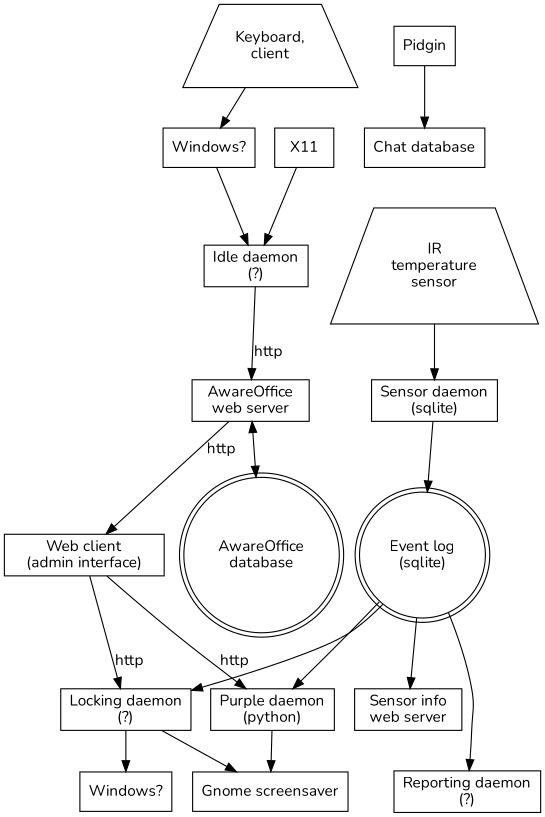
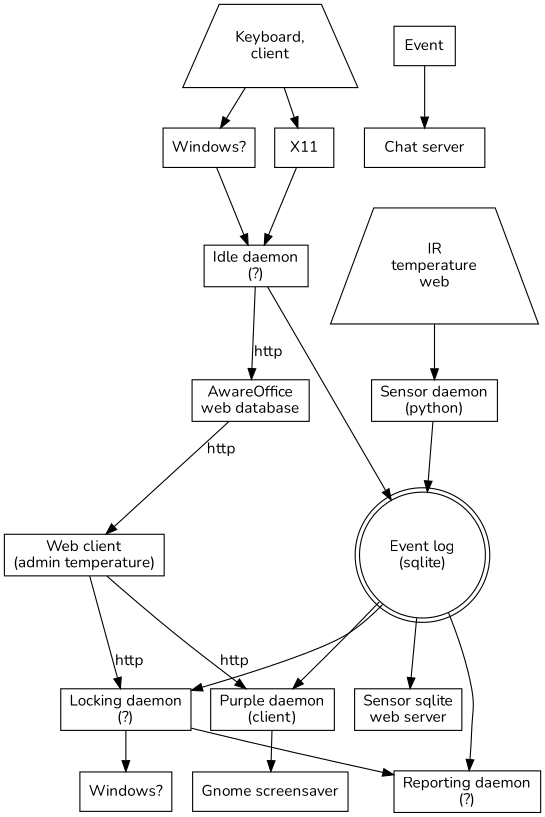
  digraph {
    fontname=Nunito
    rankdir=TB
    node [fontname=Nunito shape=box]
    edge [fontname=Nunito]
    n1 [label="Event log\n(sqlite)" shape=doublecircle]
-   n2 [label="Sensor info\nweb server"]
+   n2 [label="Sensor sqlite\nweb server"]
    n3 [label="Reporting daemon\n(?)"]
    n4 [label="Locking daemon\n(?)"]
-   n5 [label="Purple daemon\n(python)"]
+   n5 [label="Purple daemon\n(client)"]
    n6 [label="Gnome screensaver"]
    n7 [label="Windows?"]
-   n8 [label="AwareOffice\ndatabase" shape=doublecircle]
-   n9 [label="AwareOffice\nweb server"]
-   n10 [label="Web client\n(admin interface)"]
-   n11 [label="Sensor daemon\n(sqlite)"]
+   n9 [label="AwareOffice\nweb database"]
+   n10 [label="Web client\n(admin temperature)"]
+   n11 [label="Sensor daemon\n(python)"]
    n12 [label="Idle daemon\n(?)"]
    n13 [label="Windows?"]
    n14 [label=X11]
-   n15 [label=Pidgin]
-   n16 [label="Chat database"]
-   n17 [label="IR\ntemperature\nsensor" shape=trapezium]
+   n15 [label=Event]
+   n16 [label="Chat server"]
+   n17 [label="IR\ntemperature\nweb" shape=trapezium]
    n18 [label="Keyboard,\nclient" shape=trapezium]
    n1 -> n2
    n1 -> n3
    n1 -> n4
    n1 -> n5
-   n4 -> n6
+   n4 -> n3
    n4 -> n7
    n5 -> n6
-   n9 -> n8 [dir=both]
    n9 -> n10 [label=http]
    n10 -> n4 [label=http]
    n10 -> n5 [label=http]
    n11 -> n1
+   n12 -> n1
    n12 -> n9 [label=http]
    n13 -> n12
    n14 -> n12
    n15 -> n16
    n17 -> n11
    n18 -> n13
+   n18 -> n14
  }
